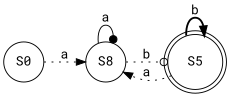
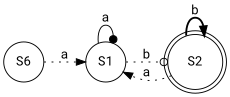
  digraph {
    fontname="Roboto Mono"
    labelloc=t
    rankdir=LR
    node [fontname="Roboto Mono" shape=circle]
    edge [arrowhead=normal fontname="Roboto Mono" style=dotted]
-   S0
-   S1 [label=S8]
-   S2 [peripheries=2 label=S5]
+   S0 [label=S6]
+   S1
+   S2 [peripheries=2]
    S0 -> S1 [label=a]
    S1 -> S1 [arrowhead=dot label=a style=solid]
    S1 -> S2 [arrowhead=odot label=b]
    S2 -> S1 [label=a]
    S2 -> S2 [label=b style=bold]
  }
